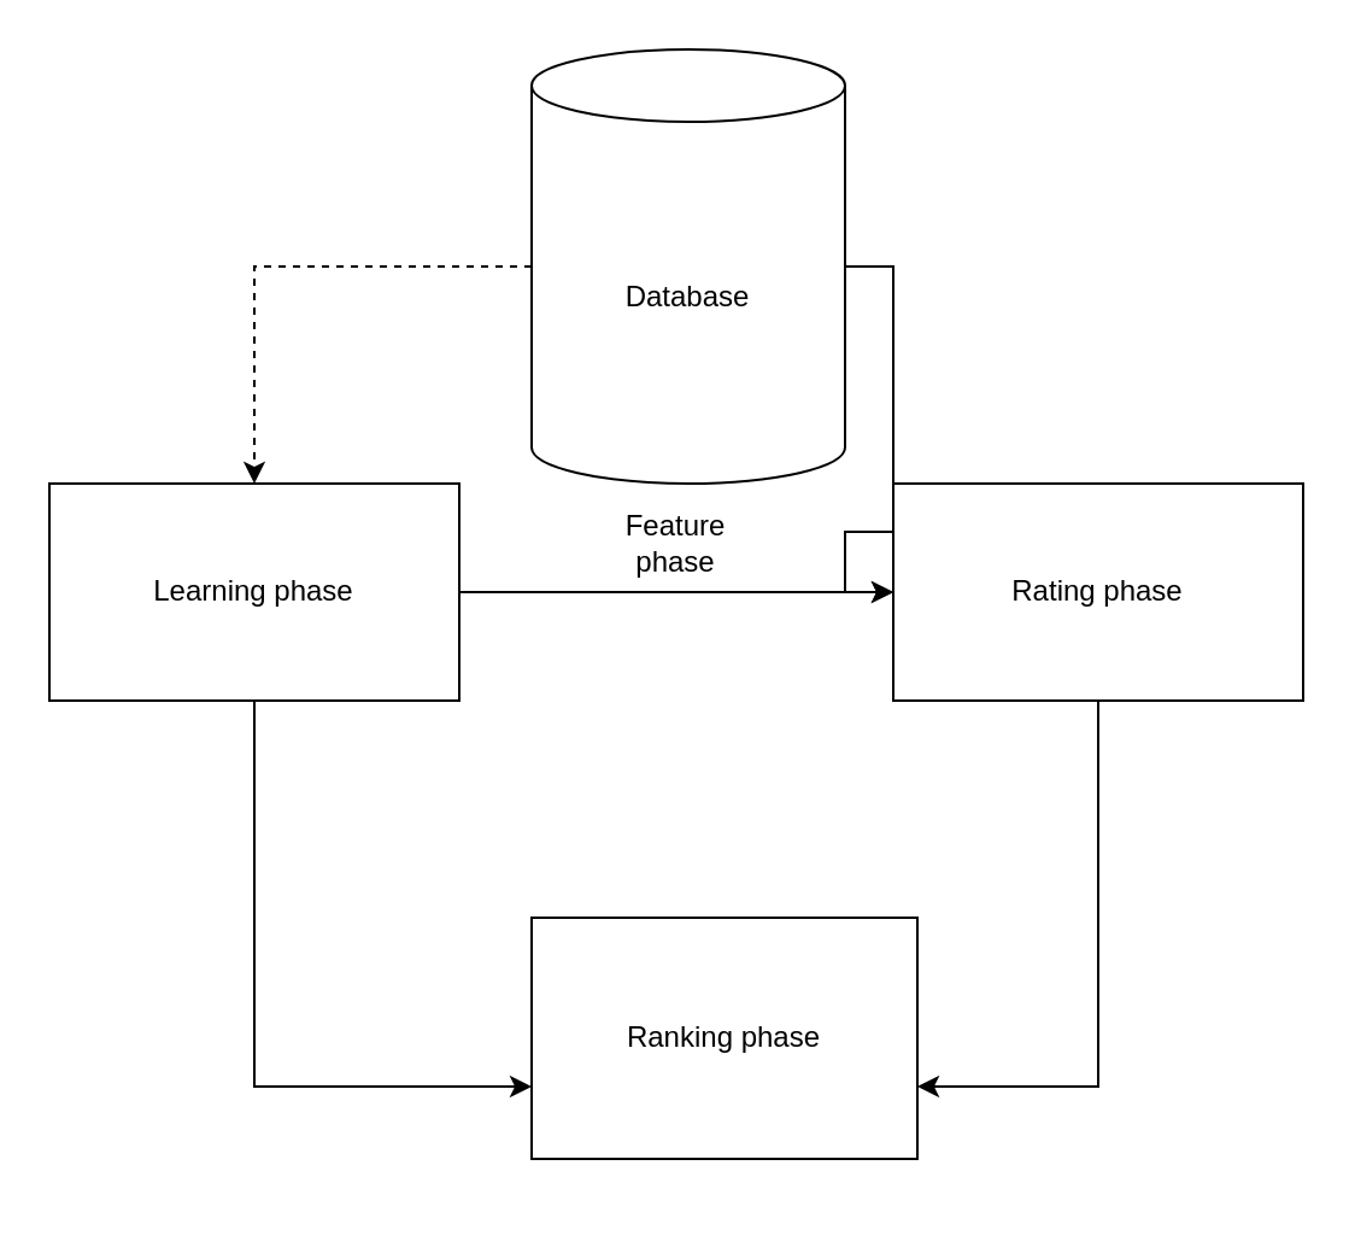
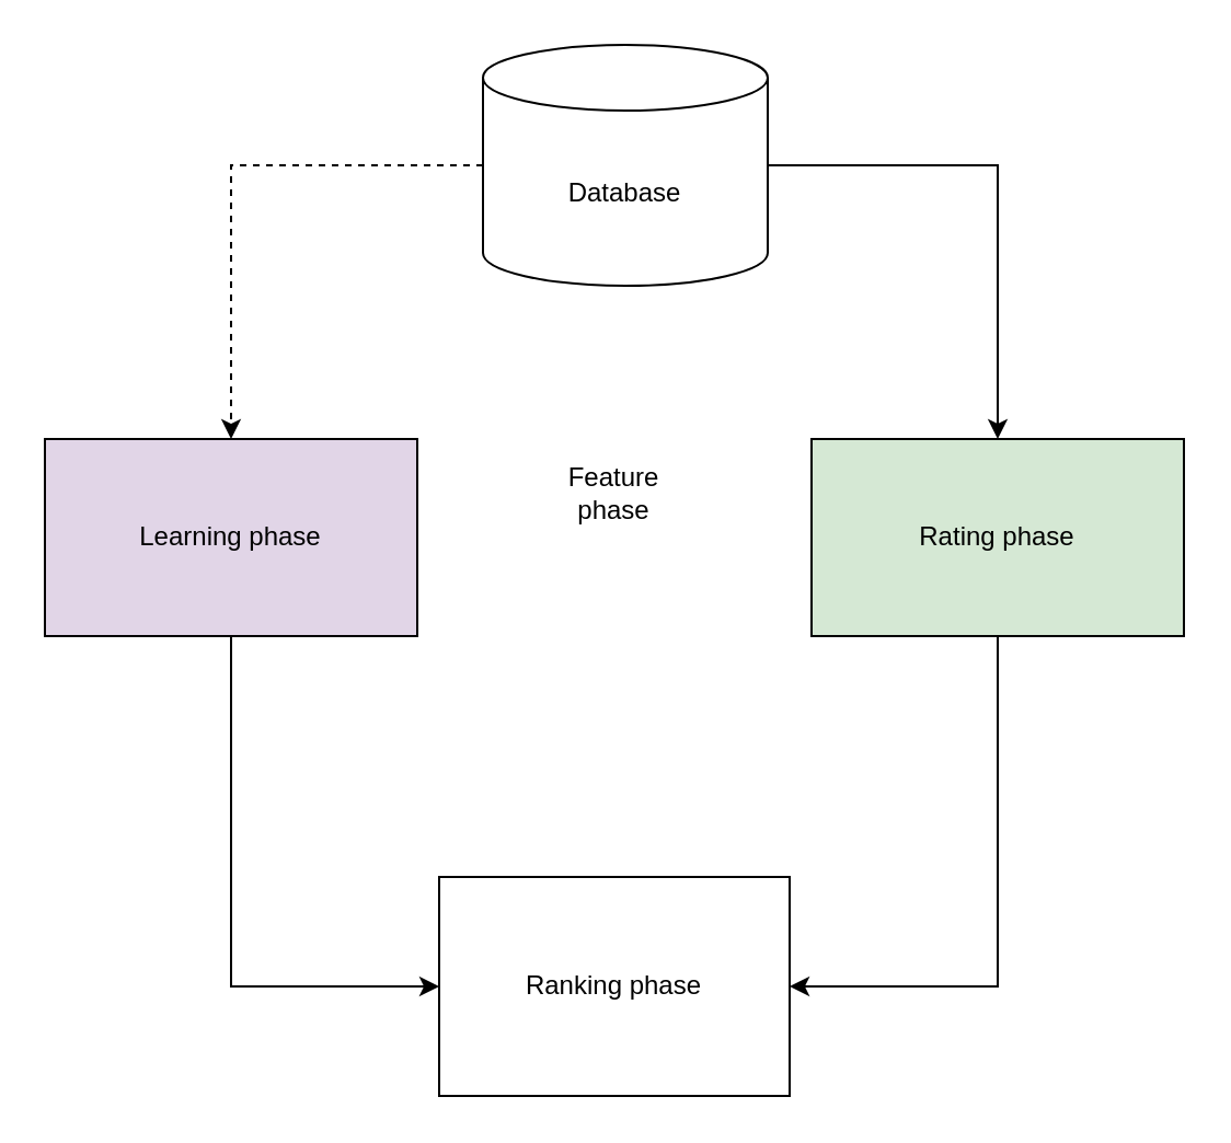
  <mxCell id="0" />
  <mxCell id="1" parent="0" />
- <mxCell id="2" style="edgeStyle=orthogonalEdgeStyle;rounded=0;orthogonalLoop=1;jettySize=auto;html=1;" edge="1" parent="1" source="4" target="6"><mxGeometry relative="1" as="geometry" /></mxCell>
  <mxCell id="3" style="edgeStyle=orthogonalEdgeStyle;rounded=0;orthogonalLoop=1;jettySize=auto;html=1;" edge="1" parent="1" source="4" target="11"><mxGeometry relative="1" as="geometry"><mxPoint x="160" y="420" as="targetPoint" /><Array as="points"><mxPoint x="105" y="450" /></Array></mxGeometry></mxCell>
- <mxCell id="4" value="Learning phase" style="rounded=0;whiteSpace=wrap;html=1;" vertex="1" parent="1"><mxGeometry x="20" y="200" width="170" height="90" as="geometry" /></mxCell>
+ <mxCell id="4" value="Learning phase" style="rounded=0;whiteSpace=wrap;html=1;fillColor=#e1d5e7;" vertex="1" parent="1"><mxGeometry x="20" y="200" width="170" height="90" as="geometry" /></mxCell>
  <mxCell id="5" style="edgeStyle=orthogonalEdgeStyle;rounded=0;orthogonalLoop=1;jettySize=auto;html=1;" edge="1" parent="1" source="6" target="11"><mxGeometry relative="1" as="geometry"><Array as="points"><mxPoint x="455" y="450" /></Array></mxGeometry></mxCell>
- <mxCell id="6" value="Rating phase" style="rounded=0;whiteSpace=wrap;html=1;" vertex="1" parent="1"><mxGeometry x="370" y="200" width="170" height="90" as="geometry" /></mxCell>
+ <mxCell id="6" value="Rating phase" style="rounded=0;whiteSpace=wrap;html=1;fillColor=#d5e8d4;" vertex="1" parent="1"><mxGeometry x="370" y="200" width="170" height="90" as="geometry" /></mxCell>
  <mxCell id="7" style="edgeStyle=orthogonalEdgeStyle;rounded=0;orthogonalLoop=1;jettySize=auto;html=1;entryX=0.5;entryY=0;entryDx=0;entryDy=0;dashed=1;" edge="1" parent="1" source="9" target="4"><mxGeometry relative="1" as="geometry" /></mxCell>
  <mxCell id="8" style="edgeStyle=orthogonalEdgeStyle;rounded=0;orthogonalLoop=1;jettySize=auto;html=1;" edge="1" parent="1" source="9" target="6"><mxGeometry relative="1" as="geometry" /></mxCell>
- <mxCell id="9" value="Database" style="shape=cylinder3;whiteSpace=wrap;html=1;boundedLbl=1;backgroundOutline=1;size=15;" vertex="1" parent="1"><mxGeometry x="220" y="20" width="130" height="180" as="geometry" /></mxCell>
+ <mxCell id="9" value="Database" style="shape=cylinder3;whiteSpace=wrap;html=1;boundedLbl=1;backgroundOutline=1;size=15;" vertex="1" parent="1"><mxGeometry x="220" y="20" width="130" height="110" as="geometry" /></mxCell>
  <mxCell id="10" value="Feature phase" style="text;html=1;align=center;verticalAlign=middle;whiteSpace=wrap;rounded=0;" vertex="1" parent="1"><mxGeometry x="250" y="210" width="60" height="30" as="geometry" /></mxCell>
- <mxCell id="11" value="Ranking phase" style="rounded=0;whiteSpace=wrap;html=1;" vertex="1" parent="1"><mxGeometry x="220" y="380" width="160" height="100" as="geometry" /></mxCell>
+ <mxCell id="11" value="Ranking phase" style="rounded=0;whiteSpace=wrap;html=1;" vertex="1" parent="1"><mxGeometry x="200" y="400" width="160" height="100" as="geometry" /></mxCell>
